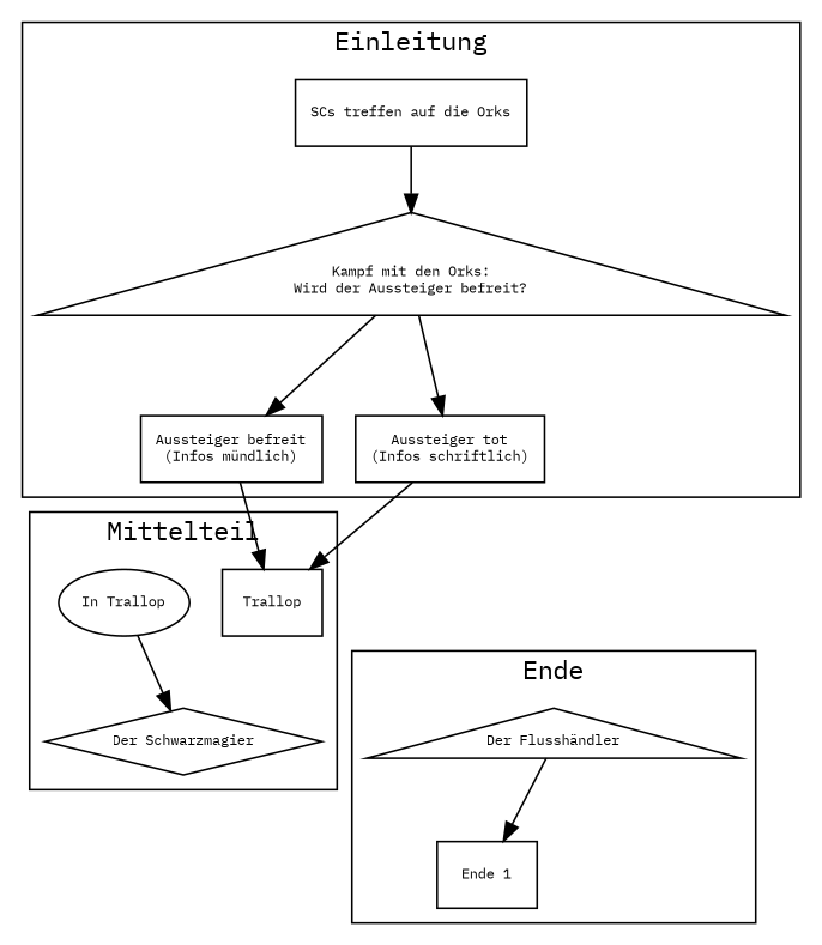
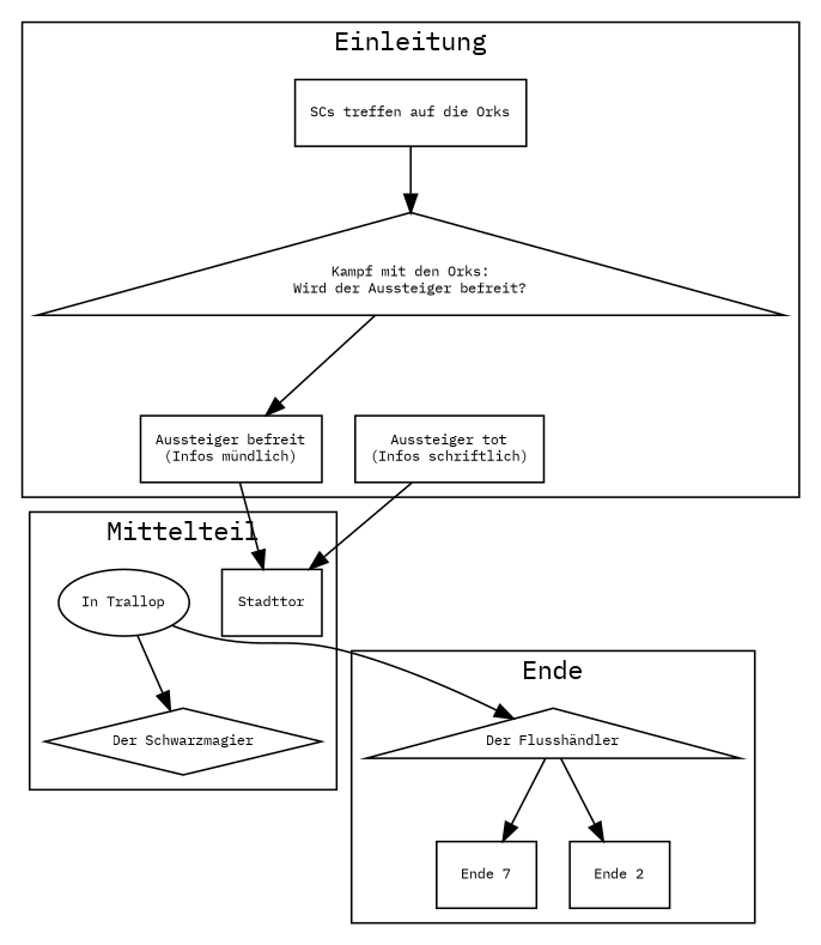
  digraph {
    compound=true
    fontname="IBM Plex Mono"
    node [fontname="IBM Plex Mono" fontsize=8 shape=box]
    edge [fontname="IBM Plex Mono"]
    n1 [label="SCs treffen auf die Orks"]
    n2 [label="Aussteiger befreit\n(Infos mündlich)"]
    n3 [label="Aussteiger tot\n(Infos schriftlich)"]
    n4 [label="Kampf mit den Orks:\nWird der Aussteiger befreit?" shape=triangle]
-   n5 [label=Trallop]
+   n5 [label=Stadttor]
    n6 [label="In Trallop" shape=ellipse]
    n7 [label="Der Schwarzmagier" shape=diamond]
-   n8 [label="Ende 1"]
+   n8 [label="Ende 7"]
+   n9 [label="Ende 2"]
    n10 [label="Der Flusshändler" shape=triangle]
    subgraph cluster_1 {
      label=Einleitung
      n1
      n2
      n3
      n4
    }
    subgraph cluster_2 {
      label=Mittelteil
      n5
      n6
      n7
    }
    subgraph cluster_3 {
      label=Ende
      n8
+     n9
      n10
    }
    n1 -> n4
    n2 -> n5
    n3 -> n5
    n4 -> n2
-   n4 -> n3
    n6 -> n7
+   n6 -> n10
    n10 -> n8
+   n10 -> n9
  }
